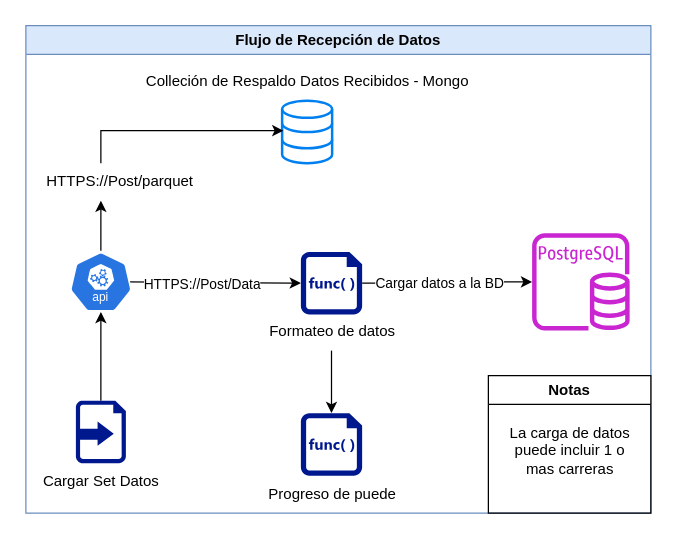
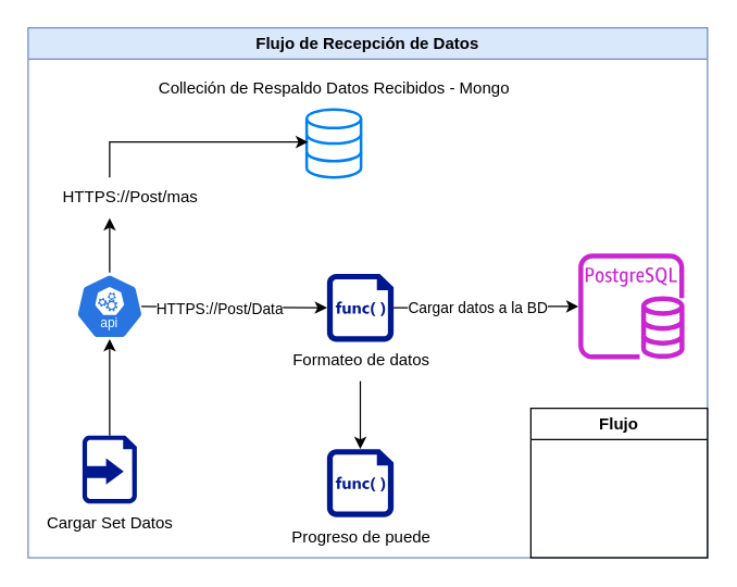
  <mxCell id="0" />
  <mxCell id="1" parent="0" />
  <mxCell id="2" value="Flujo de Recepción de Datos" style="swimlane;whiteSpace=wrap;html=1;fillColor=#dae8fc;strokeColor=#6c8ebf;" vertex="1" parent="1"><mxGeometry x="20" y="20" width="500" height="390" as="geometry" /></mxCell>
  <mxCell id="3" value="" style="edgeStyle=orthogonalEdgeStyle;rounded=0;orthogonalLoop=1;jettySize=auto;html=1;" edge="1" parent="2" target="8"><mxGeometry relative="1" as="geometry"><mxPoint x="60" y="180" as="sourcePoint" /><Array as="points"><mxPoint x="60" y="130" /><mxPoint x="60" y="130" /></Array></mxGeometry></mxCell>
  <mxCell id="4" value="Cargar Set Datos" style="text;html=1;align=center;verticalAlign=middle;resizable=0;points=[];autosize=1;strokeColor=none;fillColor=none;" vertex="1" parent="2"><mxGeometry y="350" width="120" height="30" as="geometry" /></mxCell>
  <mxCell id="5" value="" style="html=1;verticalLabelPosition=bottom;align=center;labelBackgroundColor=#ffffff;verticalAlign=top;strokeWidth=2;strokeColor=#0080F0;shadow=0;dashed=0;shape=mxgraph.ios7.icons.data;" vertex="1" parent="2"><mxGeometry x="205" y="60" width="40" height="50" as="geometry" /></mxCell>
  <mxCell id="6" value="Colleción de Respaldo Datos Recibidos - Mongo" style="text;html=1;align=center;verticalAlign=middle;resizable=0;points=[];autosize=1;strokeColor=none;fillColor=none;" vertex="1" parent="2"><mxGeometry x="85" y="30" width="280" height="30" as="geometry" /></mxCell>
  <mxCell id="7" style="edgeStyle=orthogonalEdgeStyle;rounded=0;orthogonalLoop=1;jettySize=auto;html=1;entryX=0.025;entryY=0.48;entryDx=0;entryDy=0;entryPerimeter=0;" edge="1" parent="2" source="8" target="5"><mxGeometry relative="1" as="geometry"><Array as="points"><mxPoint x="60" y="84" /></Array></mxGeometry></mxCell>
- <mxCell id="8" value="HTTPS://Post/parquet" style="text;html=1;align=center;verticalAlign=middle;resizable=0;points=[];autosize=1;strokeColor=none;fillColor=none;" vertex="1" parent="2"><mxGeometry x="5" y="110" width="140" height="30" as="geometry" /></mxCell>
+ <mxCell id="8" value="HTTPS://Post/mas" style="text;html=1;align=center;verticalAlign=middle;resizable=0;points=[];autosize=1;strokeColor=none;fillColor=none;" vertex="1" parent="2"><mxGeometry x="5" y="110" width="140" height="30" as="geometry" /></mxCell>
  <mxCell id="9" value="" style="sketch=0;outlineConnect=0;fontColor=#232F3E;gradientColor=none;fillColor=#C925D1;strokeColor=none;dashed=0;verticalLabelPosition=bottom;verticalAlign=top;align=center;html=1;fontSize=12;fontStyle=0;aspect=fixed;pointerEvents=1;shape=mxgraph.aws4.rds_postgresql_instance;" vertex="1" parent="2"><mxGeometry x="405" y="166" width="78" height="78" as="geometry" /></mxCell>
  <mxCell id="10" value="" style="edgeStyle=orthogonalEdgeStyle;rounded=0;orthogonalLoop=1;jettySize=auto;html=1;" edge="1" parent="2" source="12" target="9"><mxGeometry relative="1" as="geometry" /></mxCell>
  <mxCell id="11" value="Cargar datos a la BD" style="edgeLabel;html=1;align=center;verticalAlign=middle;resizable=0;points=[];" vertex="1" connectable="0" parent="10"><mxGeometry x="-0.155" y="1" relative="1" as="geometry"><mxPoint x="3" as="offset" /></mxGeometry></mxCell>
  <mxCell id="12" value="" style="sketch=0;aspect=fixed;pointerEvents=1;shadow=0;dashed=0;html=1;strokeColor=none;labelPosition=center;verticalLabelPosition=bottom;verticalAlign=top;align=center;fillColor=#00188D;shape=mxgraph.mscae.enterprise.code_file" vertex="1" parent="2"><mxGeometry x="220" y="181" width="49" height="50" as="geometry" /></mxCell>
  <mxCell id="13" style="edgeStyle=orthogonalEdgeStyle;rounded=0;orthogonalLoop=1;jettySize=auto;html=1;entryX=0;entryY=0.5;entryDx=0;entryDy=0;entryPerimeter=0;" edge="1" parent="2" target="12"><mxGeometry relative="1" as="geometry"><mxPoint x="80" y="205" as="sourcePoint" /></mxGeometry></mxCell>
  <mxCell id="14" value="HTTPS://Post/Data" style="edgeLabel;html=1;align=center;verticalAlign=middle;resizable=0;points=[];" vertex="1" connectable="0" parent="13"><mxGeometry x="-0.137" y="-1" relative="1" as="geometry"><mxPoint as="offset" /></mxGeometry></mxCell>
  <mxCell id="15" value="" style="edgeStyle=orthogonalEdgeStyle;rounded=0;orthogonalLoop=1;jettySize=auto;html=1;" edge="1" parent="2" source="16" target="20"><mxGeometry relative="1" as="geometry" /></mxCell>
  <mxCell id="16" value="Formateo de datos" style="text;html=1;align=center;verticalAlign=middle;resizable=0;points=[];autosize=1;strokeColor=none;fillColor=none;" vertex="1" parent="2"><mxGeometry x="184.5" y="230" width="120" height="30" as="geometry" /></mxCell>
  <mxCell id="17" value="" style="aspect=fixed;sketch=0;html=1;dashed=0;whitespace=wrap;verticalLabelPosition=bottom;verticalAlign=top;fillColor=#2875E2;strokeColor=#ffffff;points=[[0.005,0.63,0],[0.1,0.2,0],[0.9,0.2,0],[0.5,0,0],[0.995,0.63,0],[0.72,0.99,0],[0.5,1,0],[0.28,0.99,0]];shape=mxgraph.kubernetes.icon2;kubernetesLabel=1;prIcon=api" vertex="1" parent="2"><mxGeometry x="35" y="181" width="50" height="48" as="geometry" /></mxCell>
  <mxCell id="18" value="" style="edgeStyle=orthogonalEdgeStyle;rounded=0;orthogonalLoop=1;jettySize=auto;html=1;" edge="1" parent="2" source="19" target="17"><mxGeometry relative="1" as="geometry" /></mxCell>
  <mxCell id="19" value="" style="sketch=0;aspect=fixed;pointerEvents=1;shadow=0;dashed=0;html=1;strokeColor=none;labelPosition=center;verticalLabelPosition=bottom;verticalAlign=top;align=center;fillColor=#00188D;shape=mxgraph.mscae.enterprise.import_generic" vertex="1" parent="2"><mxGeometry x="40" y="300" width="40" height="50" as="geometry" /></mxCell>
  <mxCell id="20" value="" style="sketch=0;aspect=fixed;pointerEvents=1;shadow=0;dashed=0;html=1;strokeColor=none;labelPosition=center;verticalLabelPosition=bottom;verticalAlign=top;align=center;fillColor=#00188D;shape=mxgraph.mscae.enterprise.code_file" vertex="1" parent="2"><mxGeometry x="220" y="310" width="49" height="50" as="geometry" /></mxCell>
  <mxCell id="21" value="Progreso de puede" style="text;html=1;align=center;verticalAlign=middle;resizable=0;points=[];autosize=1;strokeColor=none;fillColor=none;" vertex="1" parent="2"><mxGeometry x="184.5" y="360" width="120" height="30" as="geometry" /></mxCell>
- <mxCell id="22" value="Notas" style="swimlane;whiteSpace=wrap;html=1;" vertex="1" parent="2"><mxGeometry x="370" y="280" width="130" height="110" as="geometry"><mxRectangle x="400" y="280" width="70" height="30" as="alternateBounds" /></mxGeometry></mxCell>
- <mxCell id="23" value="&lt;span style=&quot;white-space: pre;&quot;&gt;La carga de datos&lt;/span&gt;&lt;div style=&quot;white-space: normal;&quot;&gt;&lt;span style=&quot;white-space: pre;&quot;&gt; puede incluir 1 o&amp;nbsp;&lt;/span&gt;&lt;/div&gt;&lt;div style=&quot;white-space: normal;&quot;&gt;&lt;span style=&quot;white-space: pre;&quot;&gt;mas carreras&lt;/span&gt;&lt;/div&gt;" style="text;html=1;align=center;verticalAlign=middle;resizable=0;points=[];autosize=1;strokeColor=none;fillColor=none;" vertex="1" parent="22"><mxGeometry x="5" y="30" width="120" height="60" as="geometry" /></mxCell>
+ <mxCell id="22" value="Flujo" style="swimlane;whiteSpace=wrap;html=1;" vertex="1" parent="2"><mxGeometry x="370" y="280" width="130" height="110" as="geometry"><mxRectangle x="400" y="280" width="70" height="30" as="alternateBounds" /></mxGeometry></mxCell>
